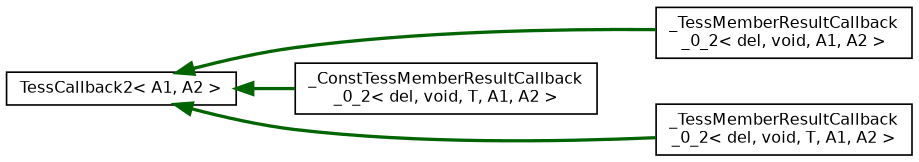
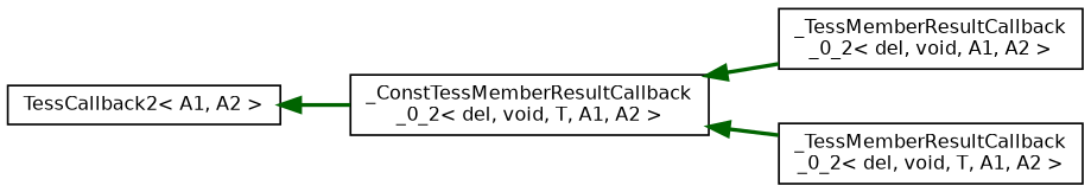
  digraph {
    rankdir=LR
    node [color=black fillcolor=white fontname=Helvetica fontsize=10 shape=record style=filled]
    edge [color=darkgreen dir=back fontname=Helvetica fontsize=10 labelfontname=Helvetica labelfontsize=10 style=bold]
    n1 [height=0.2 label="TessCallback2\< A1, A2 \>" width=0.4]
    n2 [height=0.2 label="_ConstTessMemberResultCallback\l_0_2\< del, void, T, A1, A2 \>" width=0.4]
    n3 [height=0.2 label="_TessMemberResultCallback\l_0_2\< del, void, A1, A2 \>" width=0.4]
    n4 [height=0.2 label="_TessMemberResultCallback\l_0_2\< del, void, T, A1, A2 \>" width=0.4]
    n1 -> n2
-   n1 -> n3
-   n1 -> n4
+   n2 -> n3
+   n2 -> n4
  }
